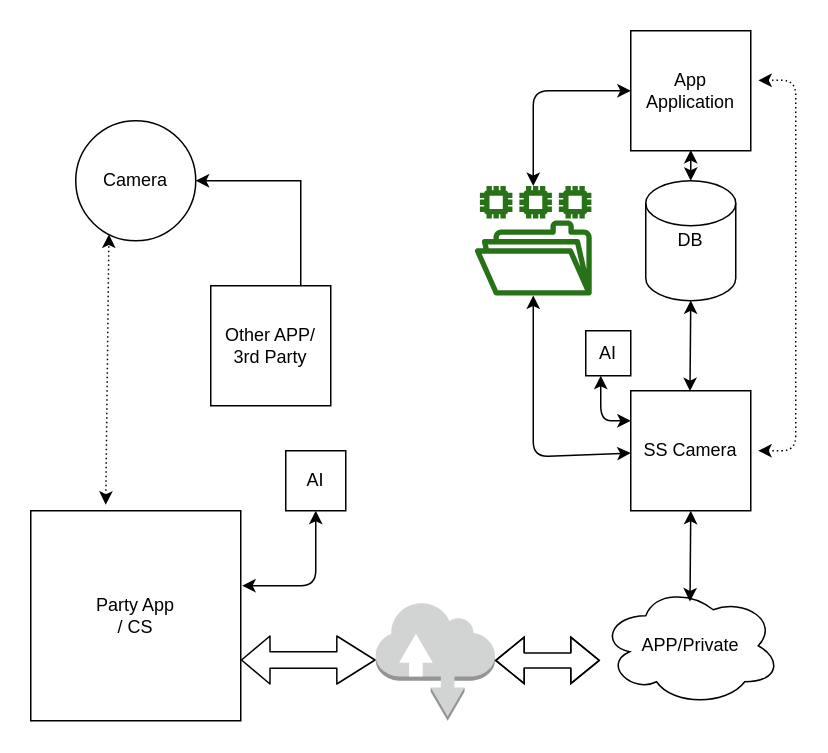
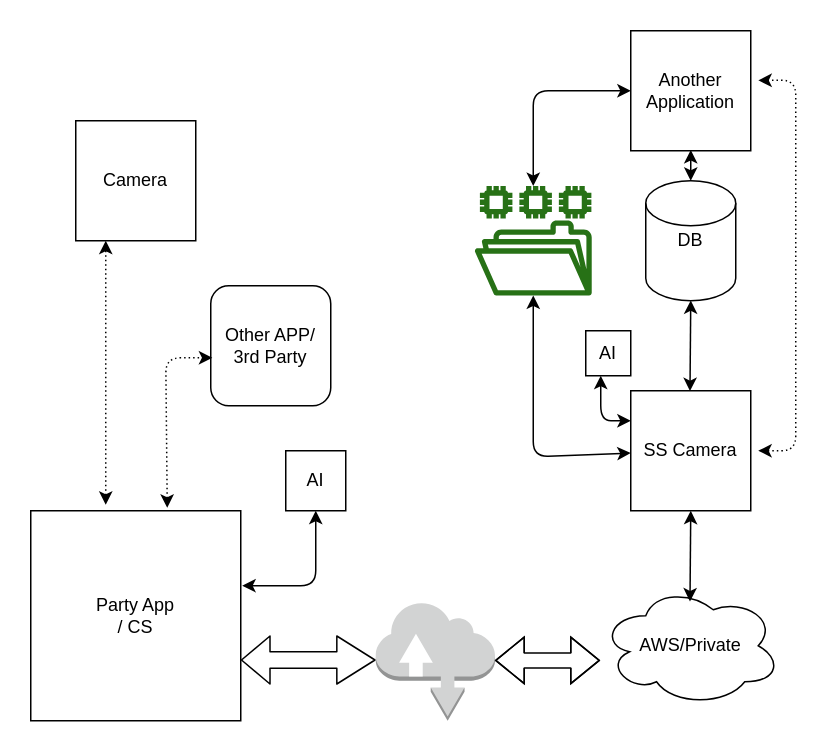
  <mxCell id="0" />
  <mxCell id="1" parent="0" />
- <mxCell id="2" value="Camera" style="ellipse;whiteSpace=wrap;html=1;aspect=fixed;" parent="1" vertex="1"><mxGeometry x="50" y="80" width="80" height="80" as="geometry" /></mxCell>
- <mxCell id="3" style="edgeStyle=orthogonalEdgeStyle;rounded=0;orthogonalLoop=1;jettySize=auto;html=1;entryX=1;entryY=0.5;entryDx=0;entryDy=0;" parent="1" source="4" target="2" edge="1"><mxGeometry relative="1" as="geometry"><Array as="points"><mxPoint x="200" y="120" /></Array></mxGeometry></mxCell>
- <mxCell id="4" value="Other APP/ 3rd Party" style="whiteSpace=wrap;html=1;aspect=fixed;" parent="1" vertex="1"><mxGeometry x="140" y="190" width="80" height="80" as="geometry" /></mxCell>
+ <mxCell id="2" value="Camera" style="whiteSpace=wrap;html=1;aspect=fixed;" parent="1" vertex="1"><mxGeometry x="50" y="80" width="80" height="80" as="geometry" /></mxCell>
+ <mxCell id="4" value="Other APP/ 3rd Party" style="whiteSpace=wrap;html=1;aspect=fixed;rounded=1;" parent="1" vertex="1"><mxGeometry x="140" y="190" width="80" height="80" as="geometry" /></mxCell>
  <mxCell id="5" value="Party App &lt;br&gt;/ CS" style="whiteSpace=wrap;html=1;aspect=fixed;" parent="1" vertex="1"><mxGeometry x="20" y="340" width="140" height="140" as="geometry" /></mxCell>
- <mxCell id="6" value="APP/Private" style="ellipse;shape=cloud;whiteSpace=wrap;html=1;" parent="1" vertex="1"><mxGeometry x="400" y="390" width="120" height="80" as="geometry" /></mxCell>
+ <mxCell id="6" value="AWS/Private" style="ellipse;shape=cloud;whiteSpace=wrap;html=1;" parent="1" vertex="1"><mxGeometry x="400" y="390" width="120" height="80" as="geometry" /></mxCell>
  <mxCell id="7" value="SS Camera" style="whiteSpace=wrap;html=1;aspect=fixed;" parent="1" vertex="1"><mxGeometry x="420" y="260" width="80" height="80" as="geometry" /></mxCell>
  <mxCell id="8" value="" style="shape=flexArrow;endArrow=classic;startArrow=classic;html=1;width=11;endSize=8.15;" parent="1" edge="1"><mxGeometry width="50" height="50" relative="1" as="geometry"><mxPoint x="160" y="439.5" as="sourcePoint" /><mxPoint x="250" y="439.5" as="targetPoint" /></mxGeometry></mxCell>
  <mxCell id="9" value="" style="outlineConnect=0;dashed=0;verticalLabelPosition=bottom;verticalAlign=top;align=center;html=1;shape=mxgraph.aws3.internet;fillColor=#D2D3D3;gradientColor=none;rotation=0;" parent="1" vertex="1"><mxGeometry x="250" y="400.5" width="79.5" height="79.5" as="geometry" /></mxCell>
  <mxCell id="10" value="" style="endArrow=classic;startArrow=classic;html=1;" parent="1" edge="1"><mxGeometry width="50" height="50" relative="1" as="geometry"><mxPoint x="460" y="340" as="sourcePoint" /><mxPoint x="459.5" y="400.5" as="targetPoint" /></mxGeometry></mxCell>
  <mxCell id="11" value="" style="shape=flexArrow;endArrow=classic;startArrow=classic;html=1;" parent="1" edge="1"><mxGeometry width="50" height="50" relative="1" as="geometry"><mxPoint x="329.5" y="439.75" as="sourcePoint" /><mxPoint x="399.5" y="439.75" as="targetPoint" /><Array as="points"><mxPoint x="419.5" y="439.75" /></Array></mxGeometry></mxCell>
  <mxCell id="12" value="DB" style="shape=cylinder2;whiteSpace=wrap;html=1;boundedLbl=1;backgroundOutline=1;size=15;" parent="1" vertex="1"><mxGeometry x="430" y="120" width="60" height="80" as="geometry" /></mxCell>
  <mxCell id="13" value="" style="endArrow=classic;startArrow=classic;html=1;" parent="1" edge="1"><mxGeometry width="50" height="50" relative="1" as="geometry"><mxPoint x="460" y="199.75" as="sourcePoint" /><mxPoint x="459.5" y="260.25" as="targetPoint" /></mxGeometry></mxCell>
  <mxCell id="14" value="" style="outlineConnect=0;fontColor=#232F3E;gradientColor=none;fillColor=#277116;strokeColor=none;dashed=0;verticalLabelPosition=bottom;verticalAlign=top;align=center;html=1;fontSize=12;fontStyle=0;aspect=fixed;pointerEvents=1;shape=mxgraph.aws4.file_system;" parent="1" vertex="1"><mxGeometry x="316" y="123.5" width="78" height="73" as="geometry" /></mxCell>
  <mxCell id="15" value="" style="endArrow=classic;startArrow=classic;html=1;" parent="1" source="7" target="14" edge="1"><mxGeometry width="50" height="50" relative="1" as="geometry"><mxPoint x="240" y="330" as="sourcePoint" /><mxPoint x="290" y="280" as="targetPoint" /><Array as="points"><mxPoint x="355" y="304" /></Array></mxGeometry></mxCell>
  <mxCell id="16" value="" style="endArrow=classic;startArrow=classic;html=1;entryX=0.25;entryY=1;entryDx=0;entryDy=0;dashed=1;dashPattern=1 2;" parent="1" target="2" edge="1"><mxGeometry width="50" height="50" relative="1" as="geometry"><mxPoint x="70" y="336" as="sourcePoint" /><mxPoint x="290" y="280" as="targetPoint" /><Array as="points" /></mxGeometry></mxCell>
- <mxCell id="18" value="App Application" style="whiteSpace=wrap;html=1;aspect=fixed;" vertex="1" parent="1"><mxGeometry x="420" y="20" width="80" height="80" as="geometry" /></mxCell>
+ <mxCell id="17" value="" style="endArrow=classic;startArrow=classic;html=1;entryX=0.013;entryY=0.6;entryDx=0;entryDy=0;dashed=1;dashPattern=1 2;entryPerimeter=0;exitX=0.65;exitY=-0.014;exitDx=0;exitDy=0;exitPerimeter=0;" parent="1" source="5" target="4" edge="1"><mxGeometry width="50" height="50" relative="1" as="geometry"><mxPoint x="110" y="330" as="sourcePoint" /><mxPoint x="80" y="170" as="targetPoint" /><Array as="points"><mxPoint x="110" y="238" /></Array></mxGeometry></mxCell>
+ <mxCell id="18" value="Another Application" style="whiteSpace=wrap;html=1;aspect=fixed;" vertex="1" parent="1"><mxGeometry x="420" y="20" width="80" height="80" as="geometry" /></mxCell>
  <mxCell id="19" value="" style="endArrow=classic;startArrow=classic;html=1;" edge="1" parent="1"><mxGeometry width="50" height="50" relative="1" as="geometry"><mxPoint x="460" y="99.5" as="sourcePoint" /><mxPoint x="460" y="120" as="targetPoint" /></mxGeometry></mxCell>
  <mxCell id="20" value="" style="endArrow=classic;startArrow=classic;html=1;exitX=0;exitY=0.5;exitDx=0;exitDy=0;" edge="1" parent="1" source="18" target="14"><mxGeometry width="50" height="50" relative="1" as="geometry"><mxPoint x="370" y="70" as="sourcePoint" /><mxPoint x="469.5" y="410.5" as="targetPoint" /><Array as="points"><mxPoint x="355" y="60" /></Array></mxGeometry></mxCell>
  <mxCell id="21" value="" style="endArrow=classic;startArrow=classic;html=1;entryX=1.063;entryY=0.413;entryDx=0;entryDy=0;dashed=1;dashPattern=1 2;entryPerimeter=0;" edge="1" parent="1" target="18"><mxGeometry width="50" height="50" relative="1" as="geometry"><mxPoint x="505" y="300" as="sourcePoint" /><mxPoint x="80" y="170" as="targetPoint" /><Array as="points"><mxPoint x="530" y="300" /><mxPoint x="530" y="120" /><mxPoint x="530" y="53" /></Array></mxGeometry></mxCell>
  <mxCell id="22" value="AI" style="whiteSpace=wrap;html=1;aspect=fixed;" vertex="1" parent="1"><mxGeometry x="190" y="300" width="40" height="40" as="geometry" /></mxCell>
  <mxCell id="23" value="" style="endArrow=classic;startArrow=classic;html=1;exitX=0.5;exitY=1;exitDx=0;exitDy=0;entryX=1.007;entryY=0.357;entryDx=0;entryDy=0;entryPerimeter=0;" edge="1" parent="1" source="22" target="5"><mxGeometry width="50" height="50" relative="1" as="geometry"><mxPoint x="470" y="209.75" as="sourcePoint" /><mxPoint x="469.5" y="270.25" as="targetPoint" /><Array as="points"><mxPoint x="210" y="390" /></Array></mxGeometry></mxCell>
  <mxCell id="24" value="AI" style="whiteSpace=wrap;html=1;aspect=fixed;" vertex="1" parent="1"><mxGeometry x="390" y="220" width="30" height="30" as="geometry" /></mxCell>
  <mxCell id="25" value="" style="endArrow=classic;startArrow=classic;html=1;entryX=0;entryY=0.25;entryDx=0;entryDy=0;exitX=0.333;exitY=1;exitDx=0;exitDy=0;exitPerimeter=0;" edge="1" parent="1" source="24" target="7"><mxGeometry width="50" height="50" relative="1" as="geometry"><mxPoint x="400" y="260" as="sourcePoint" /><mxPoint x="170.98" y="399.98" as="targetPoint" /><Array as="points"><mxPoint x="400" y="280" /></Array></mxGeometry></mxCell>
